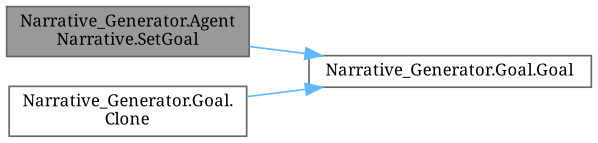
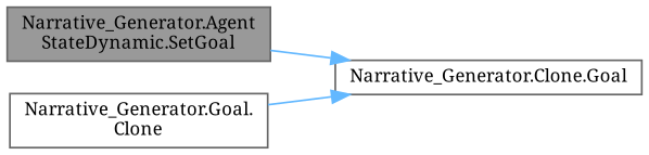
  digraph {
    fontname="Noto Serif"
    rankdir=LR
    node [color=grey40 fillcolor=white fontname="Noto Serif" fontsize=10 shape=box style=filled]
    edge [color=steelblue1 fontname="Noto Serif" fontsize=10 labelfontname=Helvetica labelfontsize=10 style=solid]
-   n1 [color=gray40 fillcolor=grey60 fontcolor=black height=0.2 label="Narrative_Generator.Agent\lNarrative.SetGoal" width=0.4]
-   n2 [height=0.2 label="Narrative_Generator.Goal.Goal" width=0.4]
+   n1 [color=gray40 fillcolor=grey60 fontcolor=black height=0.2 label="Narrative_Generator.Agent\lStateDynamic.SetGoal" width=0.4]
+   n2 [height=0.2 label="Narrative_Generator.Clone.Goal" width=0.4]
    n3 [height=0.2 label="Narrative_Generator.Goal.\lClone" width=0.4]
    n1 -> n2
    n3 -> n2
  }
